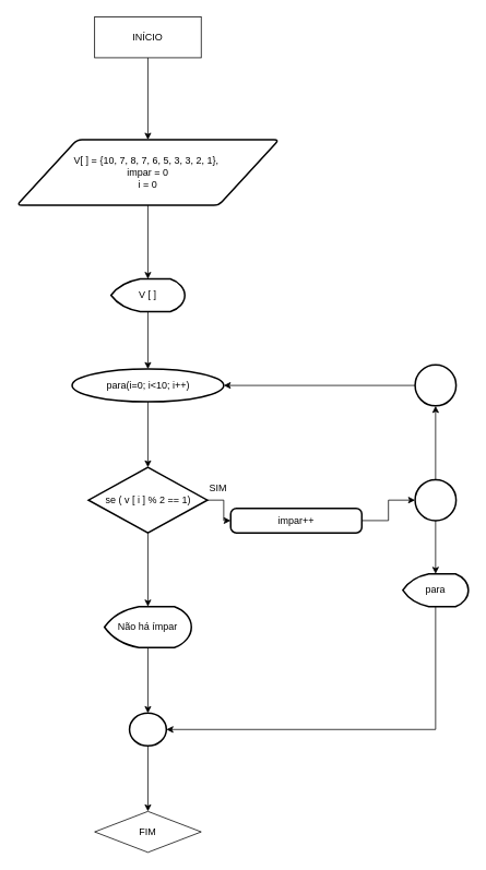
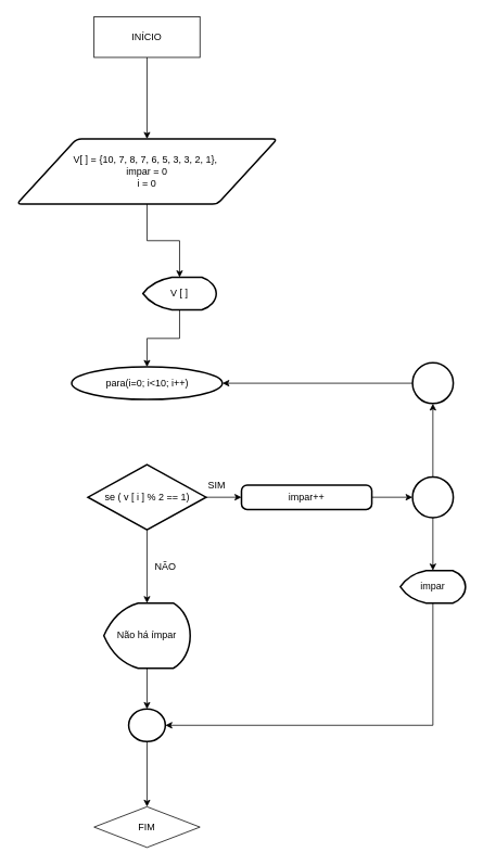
  <mxCell id="0" />
  <mxCell id="1" parent="0" />
  <mxCell id="2" value="" style="edgeStyle=orthogonalEdgeStyle;rounded=0;orthogonalLoop=1;jettySize=auto;html=1;" parent="1" source="3" target="5" edge="1"><mxGeometry relative="1" as="geometry" /></mxCell>
  <mxCell id="3" value="INÍCIO" style="whiteSpace=wrap;html=1;rounded=0;" parent="1" vertex="1"><mxGeometry x="115" y="20" width="130" height="50" as="geometry" /></mxCell>
  <mxCell id="4" value="" style="edgeStyle=orthogonalEdgeStyle;rounded=0;orthogonalLoop=1;jettySize=auto;html=1;" parent="1" source="5" target="14" edge="1"><mxGeometry relative="1" as="geometry" /></mxCell>
  <mxCell id="5" value="V[ ] =&amp;nbsp;&lt;span style=&quot;background-color: transparent;&quot;&gt;{10, 7, 8, 7, 6, 5, 3, 3, 2, 1},&amp;nbsp;&lt;/span&gt;&lt;div&gt;impar = 0&lt;/div&gt;&lt;div&gt;i = 0&lt;/div&gt;" style="shape=parallelogram;html=1;strokeWidth=2;perimeter=parallelogramPerimeter;whiteSpace=wrap;rounded=1;arcSize=12;size=0.23;" parent="1" vertex="1"><mxGeometry x="20" y="170" width="320" height="80" as="geometry" /></mxCell>
- <mxCell id="6" value="" style="edgeStyle=orthogonalEdgeStyle;rounded=0;orthogonalLoop=1;jettySize=auto;html=1;" parent="1" source="7" target="10" edge="1"><mxGeometry relative="1" as="geometry" /></mxCell>
  <mxCell id="7" value="para(i=0; i&amp;lt;10; i++)" style="ellipse;whiteSpace=wrap;html=1;absoluteArcSize=1;arcSize=14;strokeWidth=2;" parent="1" vertex="1"><mxGeometry x="87.5" y="450" width="185" height="40" as="geometry" /></mxCell>
  <mxCell id="8" value="" style="edgeStyle=orthogonalEdgeStyle;rounded=0;orthogonalLoop=1;jettySize=auto;html=1;" parent="1" source="10" target="12" edge="1"><mxGeometry relative="1" as="geometry" /></mxCell>
  <mxCell id="9" value="" style="edgeStyle=orthogonalEdgeStyle;rounded=0;orthogonalLoop=1;jettySize=auto;html=1;" edge="1" parent="1" source="10" target="26"><mxGeometry relative="1" as="geometry" /></mxCell>
  <mxCell id="10" value="se ( v [ i ] % 2 == 1)" style="strokeWidth=2;html=1;shape=mxgraph.flowchart.decision;whiteSpace=wrap;" parent="1" vertex="1"><mxGeometry x="107.5" y="570" width="145" height="80" as="geometry" /></mxCell>
  <mxCell id="11" value="" style="edgeStyle=orthogonalEdgeStyle;rounded=0;orthogonalLoop=1;jettySize=auto;html=1;" edge="1" parent="1" source="12" target="20"><mxGeometry relative="1" as="geometry" /></mxCell>
- <mxCell id="12" value="impar++" style="rounded=1;whiteSpace=wrap;html=1;absoluteArcSize=1;arcSize=14;strokeWidth=2;" parent="1" vertex="1"><mxGeometry x="281" y="620" width="160" height="30" as="geometry" /></mxCell>
+ <mxCell id="12" value="impar++" style="rounded=1;whiteSpace=wrap;html=1;absoluteArcSize=1;arcSize=14;strokeWidth=2;" parent="1" vertex="1"><mxGeometry x="296" y="595" width="160" height="30" as="geometry" /></mxCell>
  <mxCell id="13" value="" style="edgeStyle=orthogonalEdgeStyle;rounded=0;orthogonalLoop=1;jettySize=auto;html=1;" parent="1" source="14" target="7" edge="1"><mxGeometry relative="1" as="geometry" /></mxCell>
- <mxCell id="14" value="V [ ]" style="strokeWidth=2;html=1;shape=mxgraph.flowchart.display;whiteSpace=wrap;" parent="1" vertex="1"><mxGeometry x="135" y="340" width="90" height="40" as="geometry" /></mxCell>
+ <mxCell id="14" value="V [ ]" style="strokeWidth=2;html=1;shape=mxgraph.flowchart.display;whiteSpace=wrap;" parent="1" vertex="1"><mxGeometry x="175" y="340" width="90" height="40" as="geometry" /></mxCell>
  <mxCell id="15" value="FIM" style="rhombus;whiteSpace=wrap;html=1;" parent="1" vertex="1"><mxGeometry x="115" y="990" width="130" height="50" as="geometry" /></mxCell>
  <mxCell id="16" value="" style="edgeStyle=orthogonalEdgeStyle;rounded=0;orthogonalLoop=1;jettySize=auto;html=1;" parent="1" source="17" target="15" edge="1"><mxGeometry relative="1" as="geometry" /></mxCell>
  <mxCell id="17" value="" style="ellipse;whiteSpace=wrap;html=1;rounded=1;arcSize=14;strokeWidth=2;" parent="1" vertex="1"><mxGeometry x="157.5" y="870" width="45" height="40" as="geometry" /></mxCell>
  <mxCell id="18" value="" style="edgeStyle=orthogonalEdgeStyle;rounded=0;orthogonalLoop=1;jettySize=auto;html=1;" edge="1" parent="1" source="20" target="22"><mxGeometry relative="1" as="geometry" /></mxCell>
  <mxCell id="19" value="" style="edgeStyle=orthogonalEdgeStyle;rounded=0;orthogonalLoop=1;jettySize=auto;html=1;" edge="1" parent="1" source="20" target="24"><mxGeometry relative="1" as="geometry" /></mxCell>
  <mxCell id="20" value="" style="ellipse;whiteSpace=wrap;html=1;rounded=1;arcSize=14;strokeWidth=2;" vertex="1" parent="1"><mxGeometry x="506" y="585" width="50" height="50" as="geometry" /></mxCell>
  <mxCell id="21" value="" style="edgeStyle=orthogonalEdgeStyle;rounded=0;orthogonalLoop=1;jettySize=auto;html=1;entryX=1;entryY=0.5;entryDx=0;entryDy=0;" edge="1" parent="1" source="22" target="7"><mxGeometry relative="1" as="geometry"><mxPoint x="366" y="470" as="targetPoint" /></mxGeometry></mxCell>
  <mxCell id="22" value="" style="ellipse;whiteSpace=wrap;html=1;rounded=1;arcSize=14;strokeWidth=2;" vertex="1" parent="1"><mxGeometry x="506" y="445" width="50" height="50" as="geometry" /></mxCell>
  <mxCell id="23" value="" style="edgeStyle=orthogonalEdgeStyle;rounded=0;orthogonalLoop=1;jettySize=auto;html=1;entryX=1;entryY=0.5;entryDx=0;entryDy=0;" edge="1" parent="1" source="24" target="17"><mxGeometry relative="1" as="geometry"><mxPoint x="531" y="920" as="targetPoint" /><Array as="points"><mxPoint x="531" y="890" /></Array></mxGeometry></mxCell>
- <mxCell id="24" value="para" style="strokeWidth=2;html=1;shape=mxgraph.flowchart.display;whiteSpace=wrap;" vertex="1" parent="1"><mxGeometry x="491" y="700" width="80" height="40" as="geometry" /></mxCell>
+ <mxCell id="24" value="impar" style="strokeWidth=2;html=1;shape=mxgraph.flowchart.display;whiteSpace=wrap;" vertex="1" parent="1"><mxGeometry x="491" y="700" width="80" height="40" as="geometry" /></mxCell>
  <mxCell id="25" value="" style="edgeStyle=orthogonalEdgeStyle;rounded=0;orthogonalLoop=1;jettySize=auto;html=1;" edge="1" parent="1" source="26" target="17"><mxGeometry relative="1" as="geometry" /></mxCell>
- <mxCell id="26" value="Não há ímpar" style="strokeWidth=2;html=1;shape=mxgraph.flowchart.display;whiteSpace=wrap;" vertex="1" parent="1"><mxGeometry x="127" y="740" width="106" height="50" as="geometry" /></mxCell>
+ <mxCell id="26" value="Não há ímpar" style="strokeWidth=2;html=1;shape=mxgraph.flowchart.display;whiteSpace=wrap;" vertex="1" parent="1"><mxGeometry x="127" y="740" width="106" height="80" as="geometry" /></mxCell>
+ <mxCell id="27" value="NÃO" style="text;html=1;align=center;verticalAlign=middle;whiteSpace=wrap;rounded=0;" vertex="1" parent="1"><mxGeometry x="173" y="680" width="60" height="30" as="geometry" /></mxCell>
  <mxCell id="28" value="SIM" style="text;html=1;align=center;verticalAlign=middle;whiteSpace=wrap;rounded=0;" vertex="1" parent="1"><mxGeometry x="236" y="580" width="60" height="30" as="geometry" /></mxCell>
